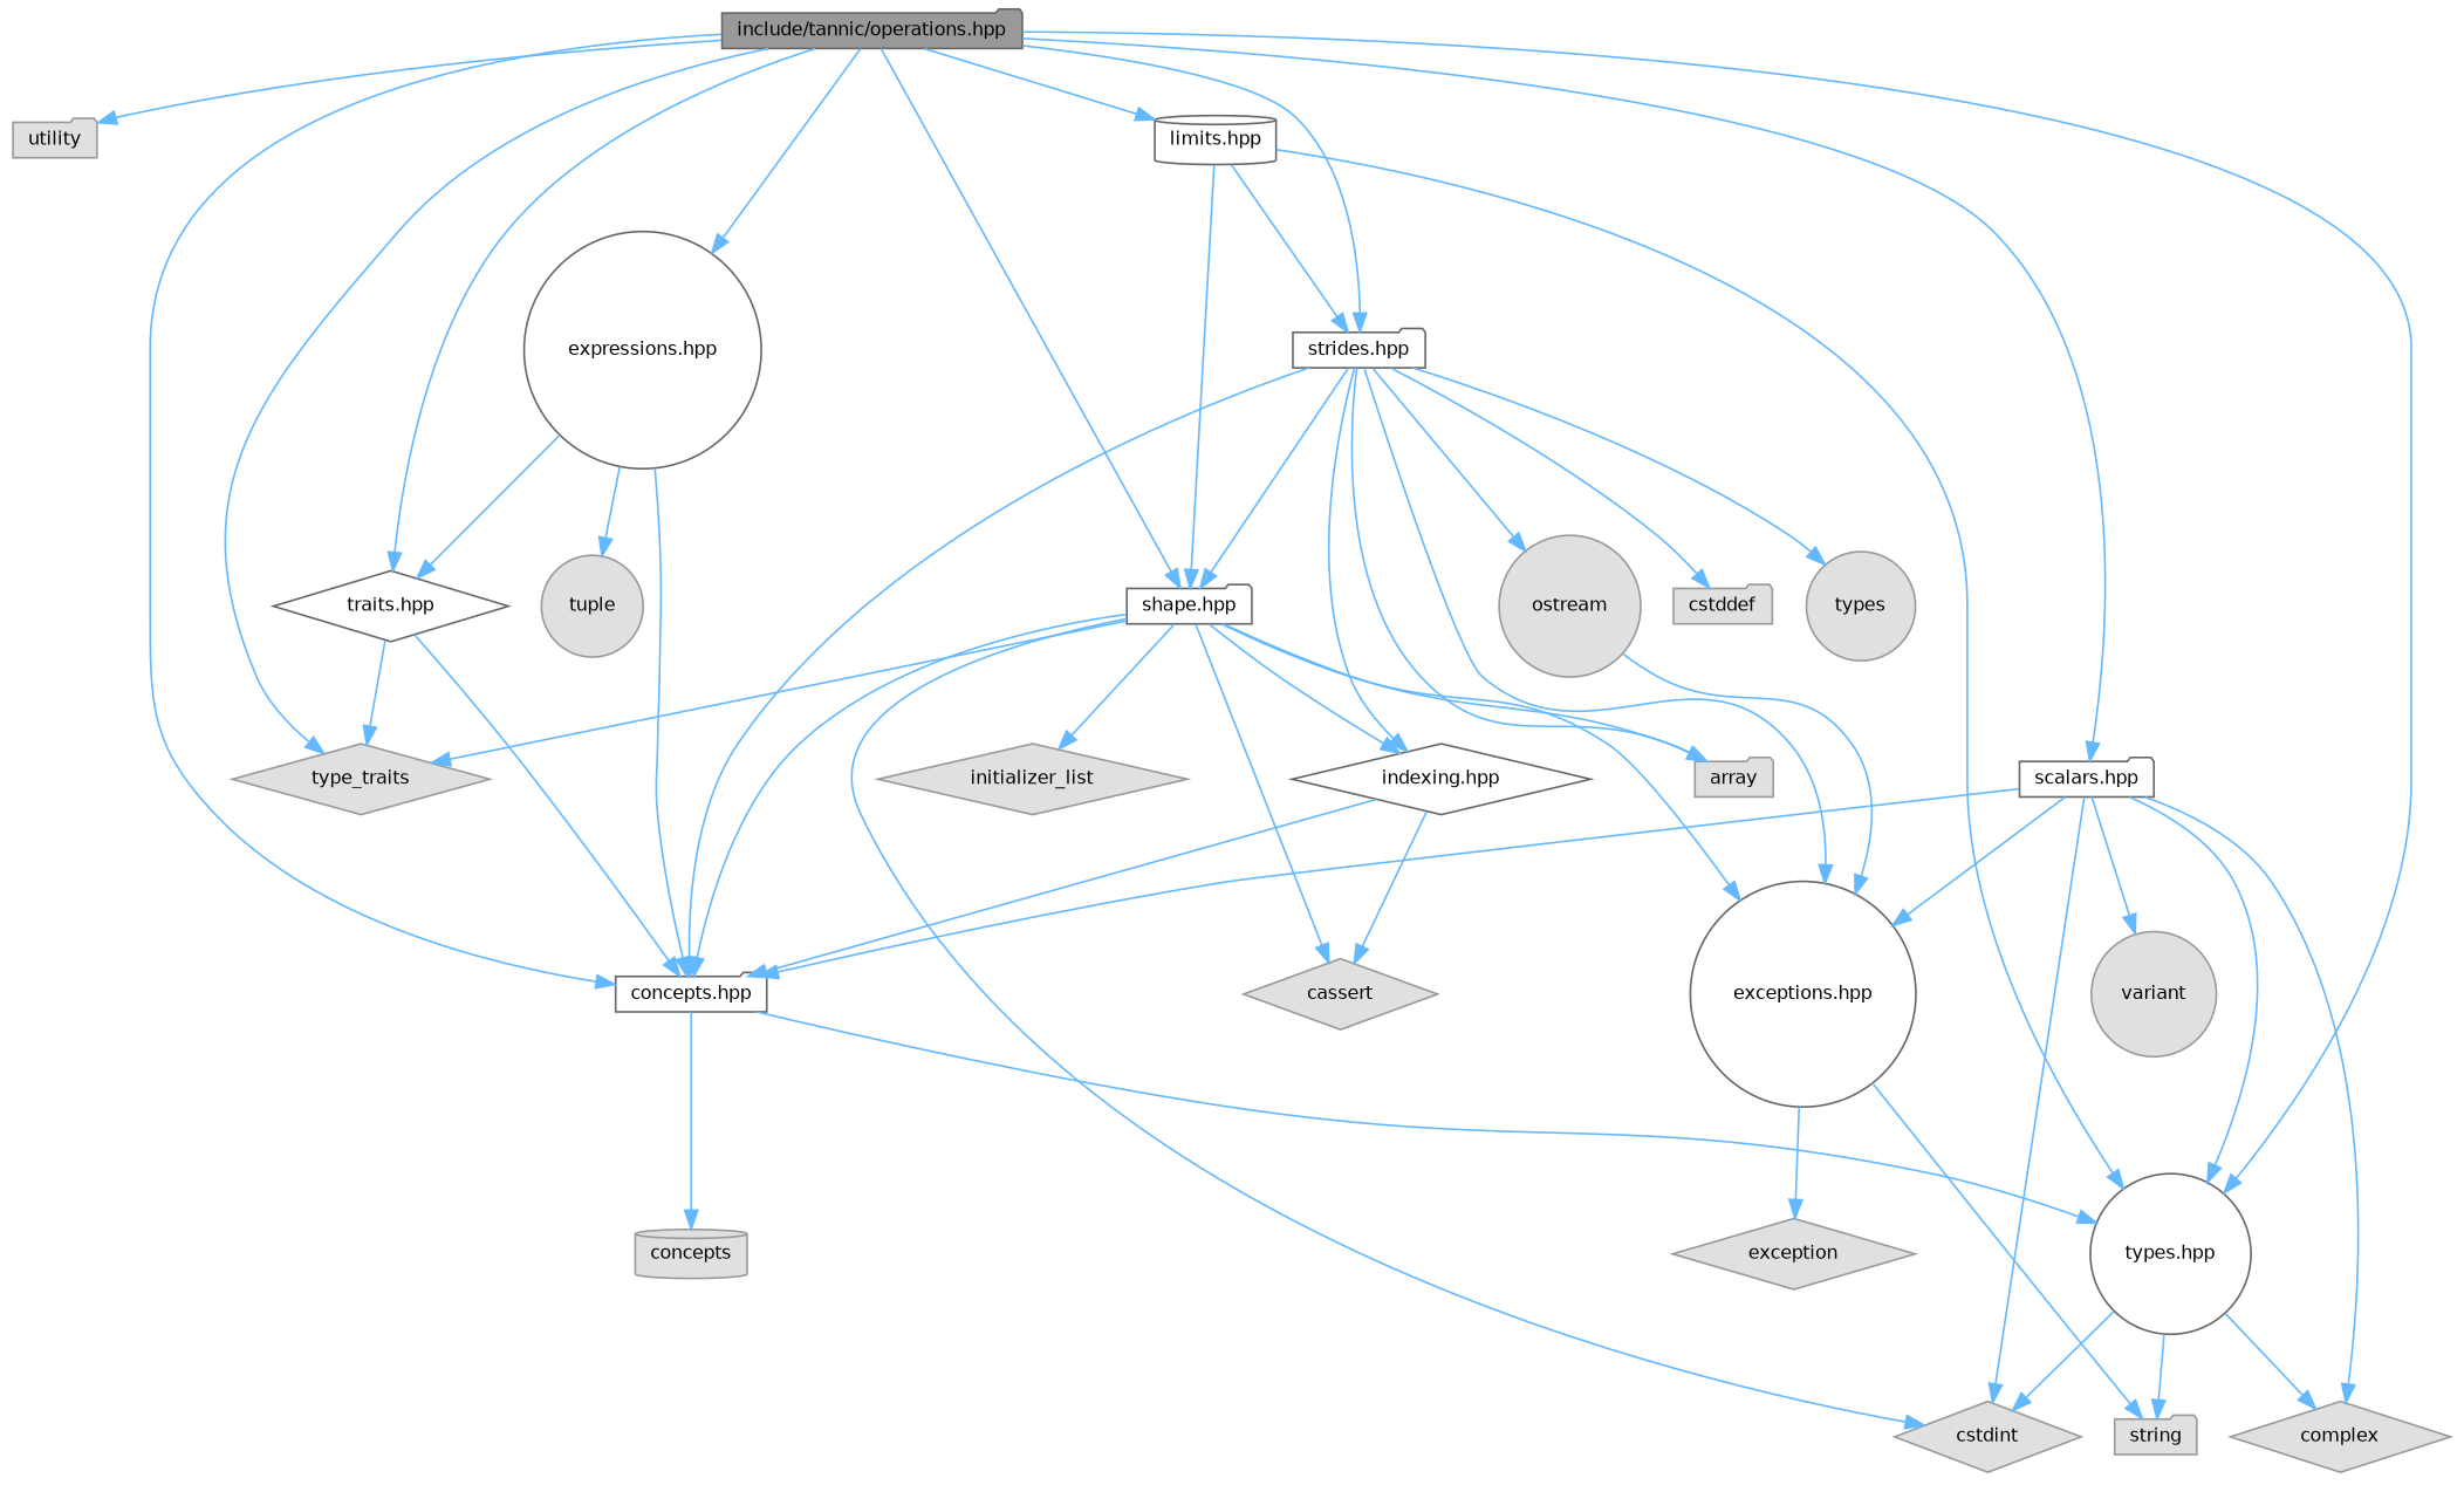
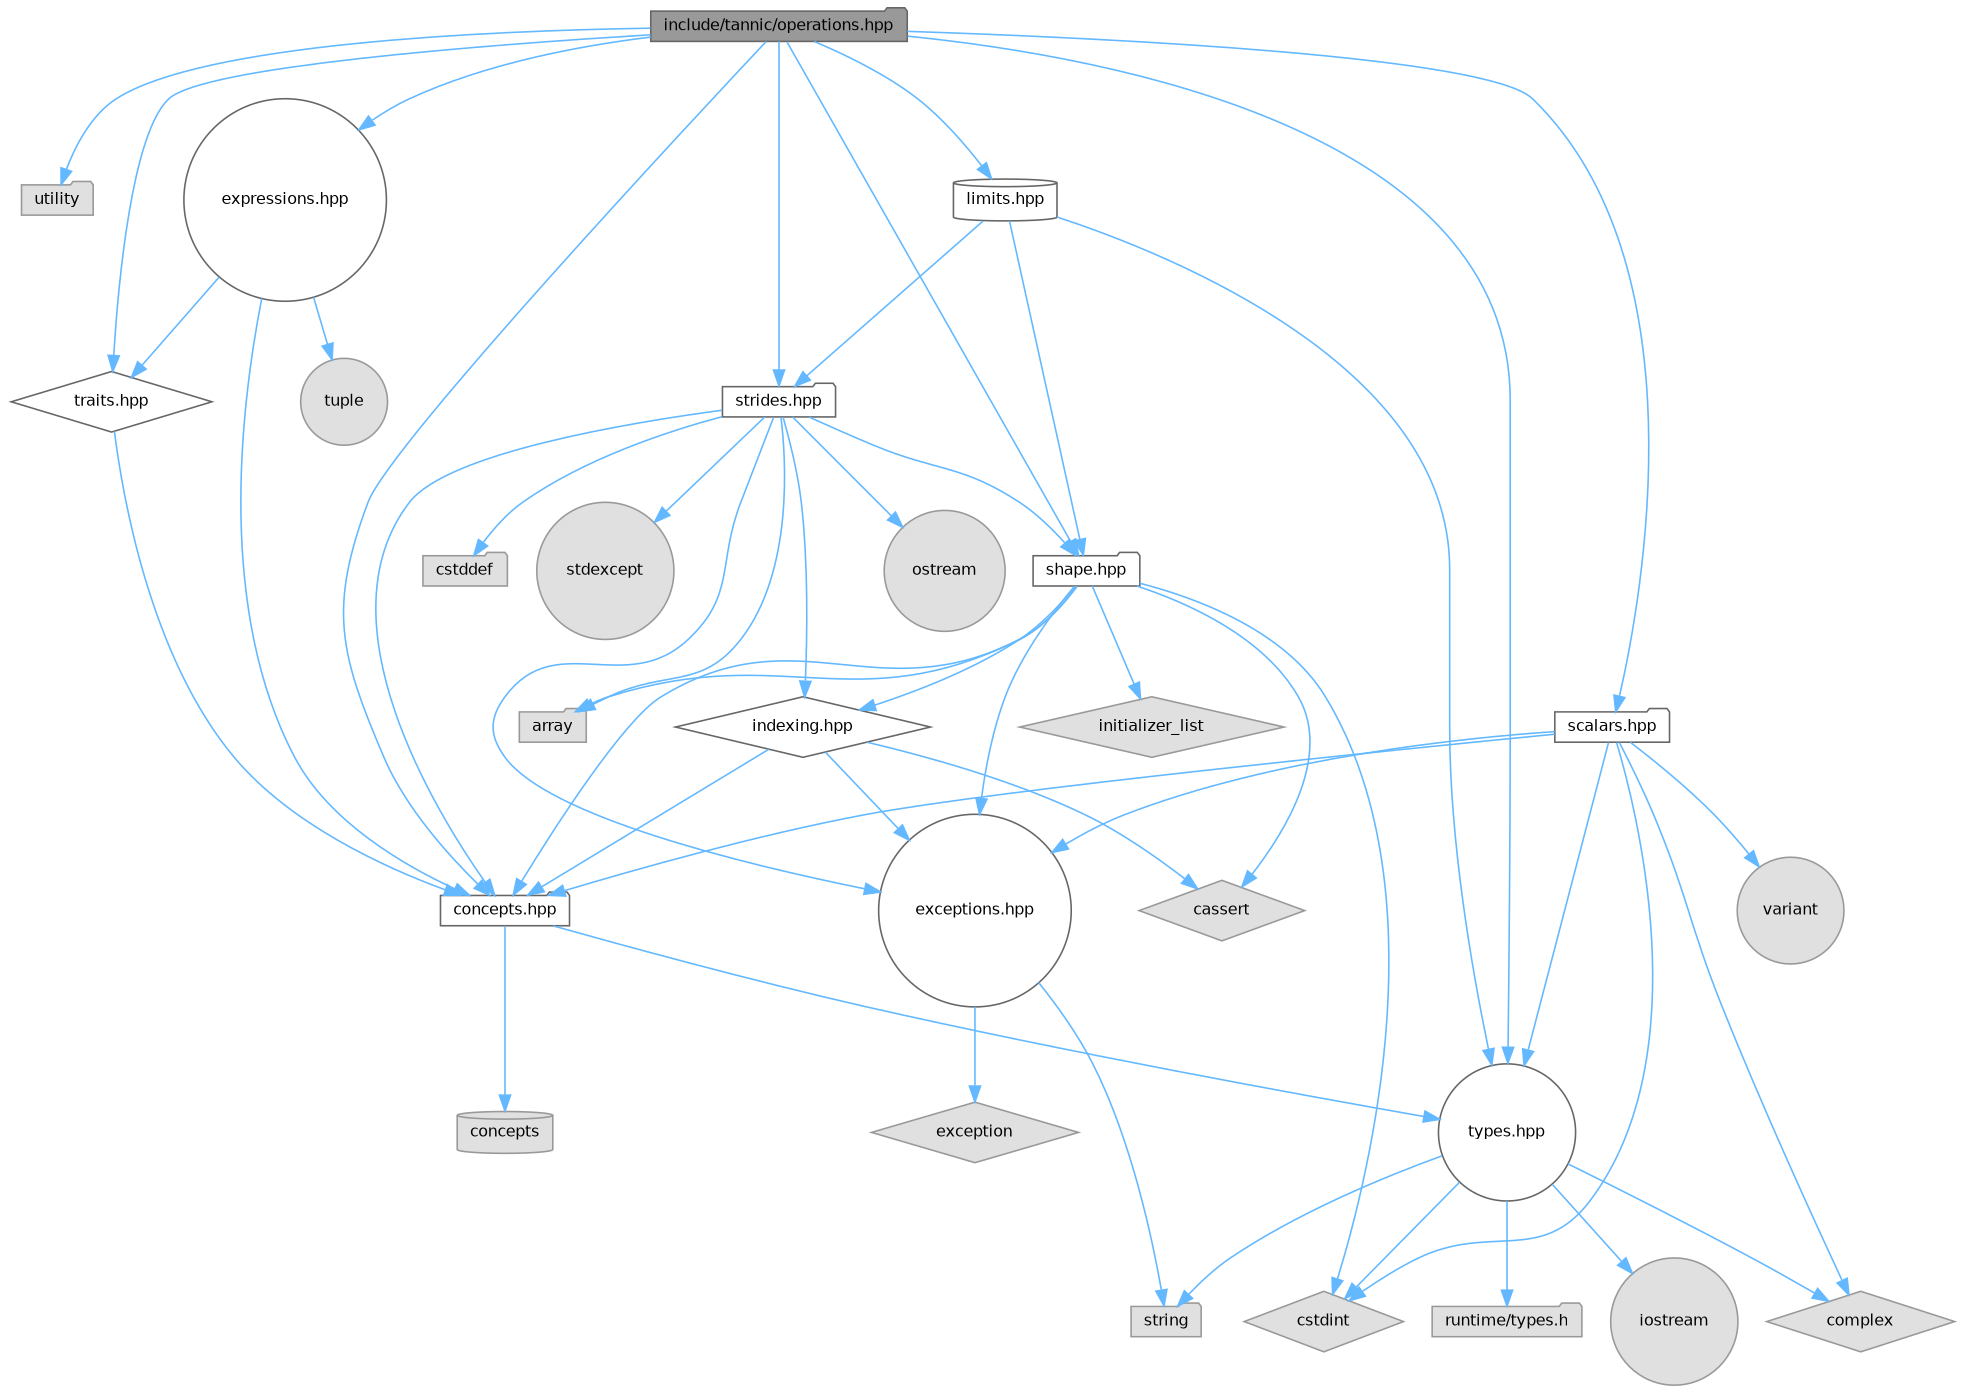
  digraph {
    node [color=grey60 fillcolor="#E0E0E0" fontname=Helvetica fontsize=10 shape=folder style=filled]
    edge [color=steelblue1 fontname=Helvetica fontsize=10 labelfontname=Helvetica labelfontsize=10 style=solid]
    n1 [color=gray40 fillcolor=grey60 fontcolor=black height=0.2 label="include/tannic/operations.hpp" width=0.4]
    n2 [height=0.2 label=utility width=0.4]
-   n3 [height=0.2 label=type_traits shape=diamond width=0.4]
    n4 [color=grey40 fillcolor=white height=0.2 label="concepts.hpp" width=0.4]
    n5 [color=grey40 fillcolor=white height=0.2 label="types.hpp" shape=circle width=0.4]
    n6 [color=grey40 fillcolor=white height=0.2 label="expressions.hpp" shape=circle width=0.4]
    n7 [color=grey40 fillcolor=white height=0.2 label="traits.hpp" shape=diamond width=0.4]
    n8 [color=grey40 fillcolor=white height=0.2 label="shape.hpp" width=0.4]
    n9 [color=grey40 fillcolor=white height=0.2 label="strides.hpp" width=0.4]
    n10 [color=grey40 fillcolor=white height=0.2 label="scalars.hpp" width=0.4]
    n11 [color=grey40 fillcolor=white height=0.2 label="limits.hpp" shape=cylinder width=0.4]
    n12 [height=0.2 label=concepts shape=cylinder width=0.4]
+   n13 [height=0.2 label=iostream shape=circle width=0.4]
    n14 [height=0.2 label=cstdint shape=diamond width=0.4]
    n15 [height=0.2 label=string width=0.4]
    n16 [height=0.2 label=complex shape=diamond width=0.4]
+   n17 [height=0.2 label="runtime/types.h" width=0.4]
    n18 [height=0.2 label=tuple shape=circle width=0.4]
    n19 [height=0.2 label=array width=0.4]
    n20 [height=0.2 label=cassert shape=diamond width=0.4]
    n21 [height=0.2 label=initializer_list shape=diamond width=0.4]
    n22 [color=grey40 fillcolor=white height=0.2 label="indexing.hpp" shape=diamond width=0.4]
    n23 [color=grey40 fillcolor=white height=0.2 label="exceptions.hpp" shape=circle width=0.4]
    n24 [height=0.2 label=ostream shape=circle width=0.4]
    n25 [height=0.2 label=cstddef width=0.4]
-   n26 [height=0.2 label=types shape=circle width=0.4]
+   n26 [height=0.2 label=stdexcept shape=circle width=0.4]
    n27 [height=0.2 label=variant shape=circle width=0.4]
    n28 [height=0.2 label=exception shape=diamond width=0.4]
    n1 -> n2
-   n1 -> n3
    n1 -> n4
    n1 -> n5
    n1 -> n6
    n1 -> n7
    n1 -> n8
    n1 -> n9
    n1 -> n10
    n1 -> n11
    n4 -> n5
    n4 -> n12
+   n5 -> n13
    n5 -> n14
    n5 -> n15
    n5 -> n16
+   n5 -> n17
    n6 -> n4
    n6 -> n7
    n6 -> n18
-   n7 -> n3
    n7 -> n4
-   n8 -> n3
    n8 -> n4
    n8 -> n14
    n8 -> n19
    n8 -> n20
    n8 -> n21
    n8 -> n22
    n8 -> n23
    n9 -> n4
    n9 -> n8
    n9 -> n19
    n9 -> n22
    n9 -> n23
    n9 -> n24
    n9 -> n25
    n9 -> n26
    n10 -> n4
    n10 -> n5
    n10 -> n14
    n10 -> n16
    n10 -> n23
    n10 -> n27
    n11 -> n5
    n11 -> n8
    n11 -> n9
    n22 -> n4
    n22 -> n20
-   n24 -> n23
+   n22 -> n23
    n23 -> n15
    n23 -> n28
  }
